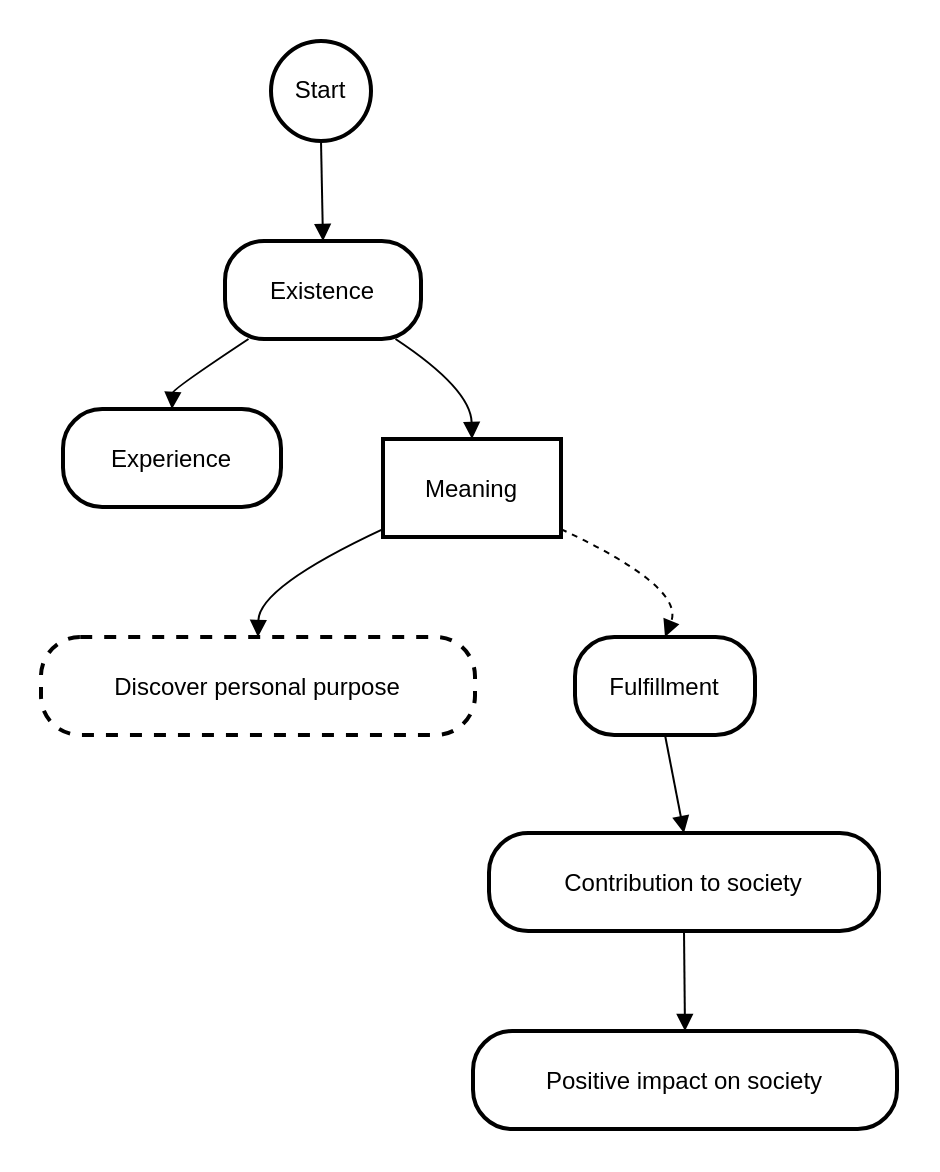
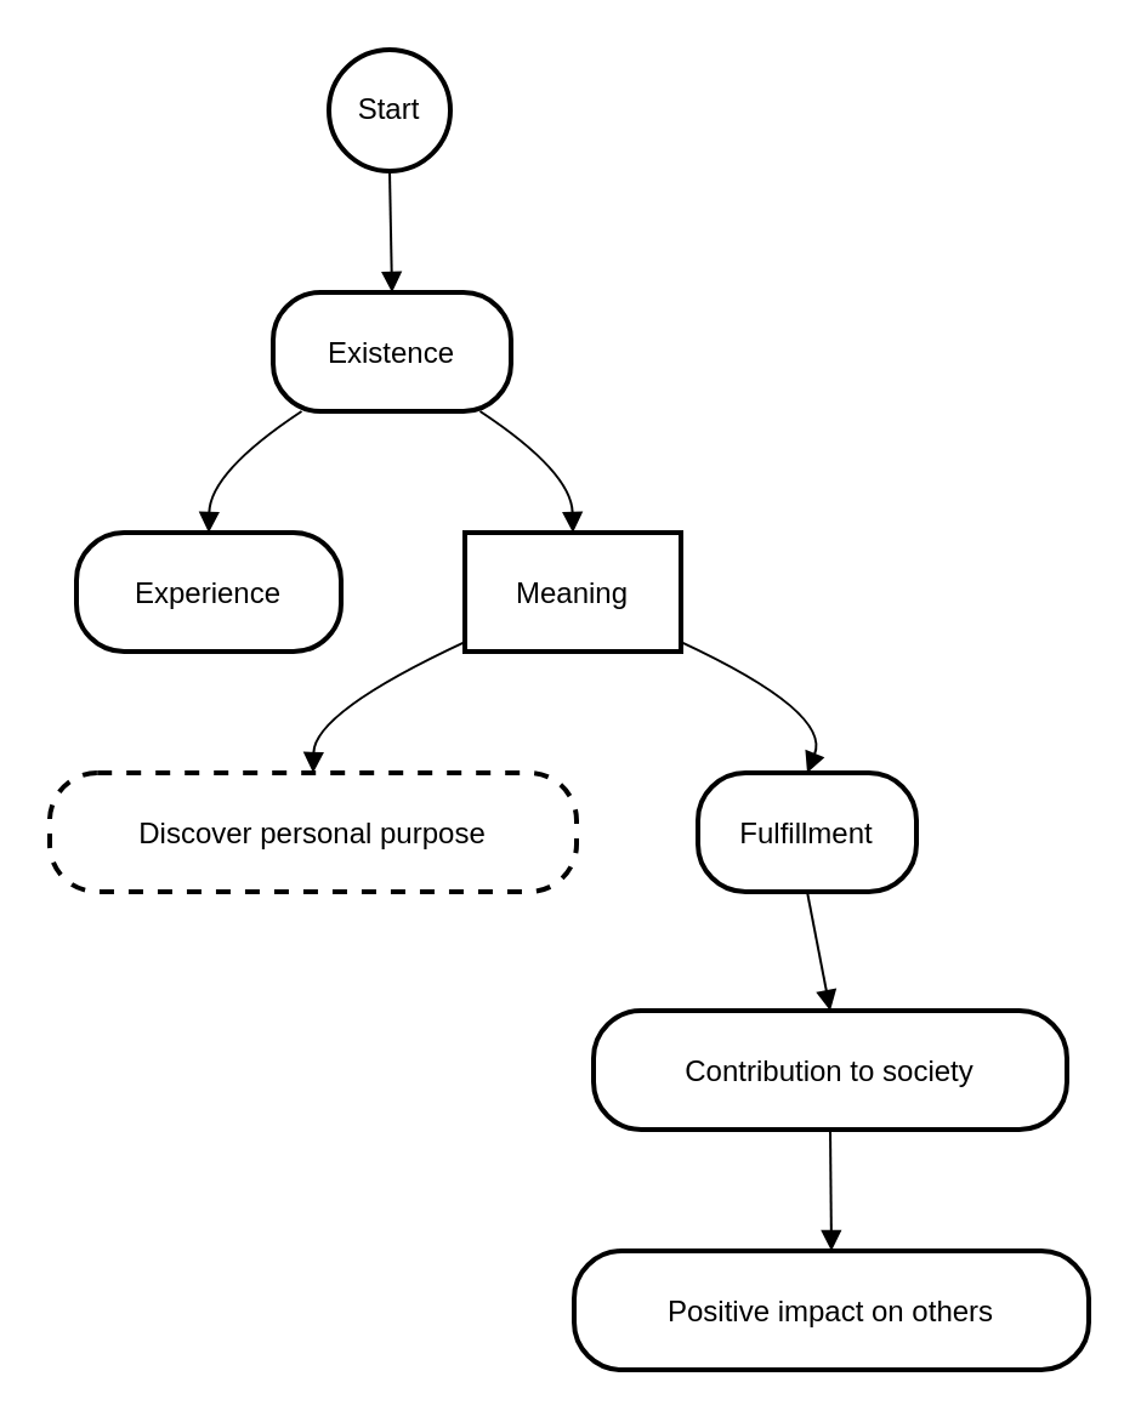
  <mxCell id="0" />
  <mxCell id="1" parent="0" />
  <mxCell id="2" value="Start" style="ellipse;aspect=fixed;strokeWidth=2;whiteSpace=wrap;" vertex="1" parent="1"><mxGeometry x="135" y="20" width="50" height="50" as="geometry" /></mxCell>
  <mxCell id="3" value="Existence" style="rounded=1;arcSize=40;strokeWidth=2" vertex="1" parent="1"><mxGeometry x="112" y="120" width="98" height="49" as="geometry" /></mxCell>
- <mxCell id="4" value="Experience" style="rounded=1;arcSize=40;strokeWidth=2" vertex="1" parent="1"><mxGeometry x="31" y="204" width="109" height="49" as="geometry" /></mxCell>
+ <mxCell id="4" value="Experience" style="rounded=1;arcSize=40;strokeWidth=2" vertex="1" parent="1"><mxGeometry x="31" y="219" width="109" height="49" as="geometry" /></mxCell>
  <mxCell id="5" value="Meaning" style="arcSize=40;strokeWidth=2;rounded=0;" vertex="1" parent="1"><mxGeometry x="191" y="219" width="89" height="49" as="geometry" /></mxCell>
  <mxCell id="6" value="Discover personal purpose" style="rounded=1;arcSize=40;strokeWidth=2;dashed=1;" vertex="1" parent="1"><mxGeometry x="20" y="318" width="217" height="49" as="geometry" /></mxCell>
  <mxCell id="7" value="Fulfillment" style="rounded=1;arcSize=40;strokeWidth=2" vertex="1" parent="1"><mxGeometry x="287" y="318" width="90" height="49" as="geometry" /></mxCell>
  <mxCell id="8" value="Contribution to society" style="rounded=1;arcSize=40;strokeWidth=2" vertex="1" parent="1"><mxGeometry x="244" y="416" width="195" height="49" as="geometry" /></mxCell>
- <mxCell id="9" value="Positive impact on society" style="rounded=1;arcSize=40;strokeWidth=2" vertex="1" parent="1"><mxGeometry x="236" y="515" width="212" height="49" as="geometry" /></mxCell>
+ <mxCell id="9" value="Positive impact on others" style="rounded=1;arcSize=40;strokeWidth=2" vertex="1" parent="1"><mxGeometry x="236" y="515" width="212" height="49" as="geometry" /></mxCell>
  <mxCell id="10" value="" style="curved=1;startArrow=none;endArrow=block;exitX=0.51;exitY=1.01;entryX=0.5;entryY=0.01;" edge="1" parent="1" source="2" target="3"><mxGeometry relative="1" as="geometry"><Array as="points" /></mxGeometry></mxCell>
  <mxCell id="11" value="" style="curved=1;startArrow=none;endArrow=block;exitX=0.12;exitY=1;entryX=0.5;entryY=0;" edge="1" parent="1" source="3" target="4"><mxGeometry relative="1" as="geometry"><Array as="points"><mxPoint x="86" y="194" /></Array></mxGeometry></mxCell>
  <mxCell id="12" value="" style="curved=1;startArrow=none;endArrow=block;exitX=0.87;exitY=1;entryX=0.5;entryY=0;" edge="1" parent="1" source="3" target="5"><mxGeometry relative="1" as="geometry"><Array as="points"><mxPoint x="235" y="194" /></Array></mxGeometry></mxCell>
  <mxCell id="13" value="" style="curved=1;startArrow=none;endArrow=block;exitX=0;exitY=0.92;entryX=0.5;entryY=-0.01;" edge="1" parent="1" source="5" target="6"><mxGeometry relative="1" as="geometry"><Array as="points"><mxPoint x="129" y="293" /></Array></mxGeometry></mxCell>
- <mxCell id="14" value="" style="curved=1;startArrow=none;endArrow=block;exitX=1;exitY=0.92;entryX=0.5;entryY=-0.01;dashed=1;" edge="1" parent="1" source="5" target="7"><mxGeometry relative="1" as="geometry"><Array as="points"><mxPoint x="342" y="293" /></Array></mxGeometry></mxCell>
+ <mxCell id="14" value="" style="curved=1;startArrow=none;endArrow=block;exitX=1;exitY=0.92;entryX=0.5;entryY=-0.01;" edge="1" parent="1" source="5" target="7"><mxGeometry relative="1" as="geometry"><Array as="points"><mxPoint x="342" y="293" /></Array></mxGeometry></mxCell>
  <mxCell id="15" value="" style="curved=1;startArrow=none;endArrow=block;exitX=0.5;exitY=0.99;entryX=0.5;entryY=0.01;" edge="1" parent="1" source="7" target="8"><mxGeometry relative="1" as="geometry"><Array as="points" /></mxGeometry></mxCell>
  <mxCell id="16" value="" style="curved=1;startArrow=none;endArrow=block;exitX=0.5;exitY=1;entryX=0.5;entryY=0;" edge="1" parent="1" source="8" target="9"><mxGeometry relative="1" as="geometry"><Array as="points" /></mxGeometry></mxCell>
